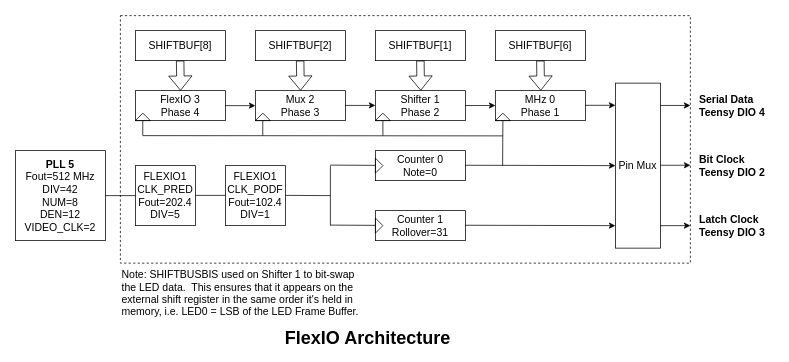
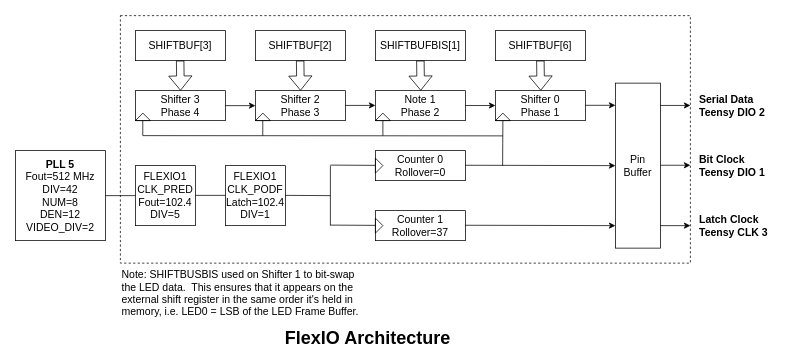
  <mxCell id="0" />
  <mxCell id="1" parent="0" />
  <mxCell id="2" value="" style="rounded=0;whiteSpace=wrap;html=1;fontSize=14;fillColor=none;dashed=1;" vertex="1" parent="1"><mxGeometry x="160" y="20" width="760" height="330" as="geometry" /></mxCell>
  <mxCell id="3" value="FlexIO Architecture" style="text;html=1;strokeColor=none;fillColor=none;align=center;verticalAlign=middle;whiteSpace=wrap;rounded=0;fontStyle=1;fontSize=24;" vertex="1" parent="1"><mxGeometry x="330" y="440" width="320" height="20" as="geometry" /></mxCell>
- <mxCell id="4" value="MHz 0&lt;br&gt;Phase 1" style="rounded=0;whiteSpace=wrap;html=1;fontSize=14;fillColor=none;" vertex="1" parent="1"><mxGeometry x="660" y="120" width="120" height="40" as="geometry" /></mxCell>
- <mxCell id="5" value="Shifter 1&lt;br&gt;Phase 2" style="rounded=0;whiteSpace=wrap;html=1;fontSize=14;fillColor=none;" vertex="1" parent="1"><mxGeometry x="500" y="120" width="120" height="40" as="geometry" /></mxCell>
- <mxCell id="6" value="Mux 2&lt;br&gt;Phase 3" style="rounded=0;whiteSpace=wrap;html=1;fontSize=14;fillColor=none;" vertex="1" parent="1"><mxGeometry x="340" y="120" width="120" height="40" as="geometry" /></mxCell>
- <mxCell id="7" value="FlexIO 3&lt;br&gt;Phase 4" style="rounded=0;whiteSpace=wrap;html=1;fontSize=14;fillColor=none;" vertex="1" parent="1"><mxGeometry x="180" y="120" width="120" height="40" as="geometry" /></mxCell>
+ <mxCell id="4" value="Shifter 0&lt;br&gt;Phase 1" style="rounded=0;whiteSpace=wrap;html=1;fontSize=14;fillColor=none;" vertex="1" parent="1"><mxGeometry x="660" y="120" width="120" height="40" as="geometry" /></mxCell>
+ <mxCell id="5" value="Note 1&lt;br&gt;Phase 2" style="rounded=0;whiteSpace=wrap;html=1;fontSize=14;fillColor=none;" vertex="1" parent="1"><mxGeometry x="500" y="120" width="120" height="40" as="geometry" /></mxCell>
+ <mxCell id="6" value="Shifter 2&lt;br&gt;Phase 3" style="rounded=0;whiteSpace=wrap;html=1;fontSize=14;fillColor=none;" vertex="1" parent="1"><mxGeometry x="340" y="120" width="120" height="40" as="geometry" /></mxCell>
+ <mxCell id="7" value="Shifter 3&lt;br&gt;Phase 4" style="rounded=0;whiteSpace=wrap;html=1;fontSize=14;fillColor=none;" vertex="1" parent="1"><mxGeometry x="180" y="120" width="120" height="40" as="geometry" /></mxCell>
  <mxCell id="8" value="SHIFTBUF[6]" style="rounded=0;whiteSpace=wrap;html=1;fontSize=14;fillColor=none;" vertex="1" parent="1"><mxGeometry x="660" y="40" width="120" height="40" as="geometry" /></mxCell>
- <mxCell id="9" value="SHIFTBUF[1]" style="rounded=0;whiteSpace=wrap;html=1;fontSize=14;fillColor=none;" vertex="1" parent="1"><mxGeometry x="500" y="40" width="120" height="40" as="geometry" /></mxCell>
+ <mxCell id="9" value="SHIFTBUFBIS[1]" style="rounded=0;whiteSpace=wrap;html=1;fontSize=14;fillColor=none;" vertex="1" parent="1"><mxGeometry x="500" y="40" width="120" height="40" as="geometry" /></mxCell>
  <mxCell id="10" value="SHIFTBUF[2]" style="rounded=0;whiteSpace=wrap;html=1;fontSize=14;fillColor=none;" vertex="1" parent="1"><mxGeometry x="340" y="40" width="120" height="40" as="geometry" /></mxCell>
- <mxCell id="11" value="SHIFTBUF[8]" style="rounded=0;whiteSpace=wrap;html=1;fontSize=14;fillColor=none;" vertex="1" parent="1"><mxGeometry x="180" y="40" width="120" height="40" as="geometry" /></mxCell>
+ <mxCell id="11" value="SHIFTBUF[3]" style="rounded=0;whiteSpace=wrap;html=1;fontSize=14;fillColor=none;" vertex="1" parent="1"><mxGeometry x="180" y="40" width="120" height="40" as="geometry" /></mxCell>
  <mxCell id="12" value="" style="shape=flexArrow;endArrow=classic;html=1;fontSize=14;" edge="1" parent="1"><mxGeometry width="50" height="50" relative="1" as="geometry"><mxPoint x="239.71" y="80" as="sourcePoint" /><mxPoint x="240.21" y="120" as="targetPoint" /></mxGeometry></mxCell>
  <mxCell id="13" value="" style="triangle;whiteSpace=wrap;html=1;fillColor=none;fontSize=14;direction=north;" vertex="1" parent="1"><mxGeometry x="180" y="150" width="20" height="10" as="geometry" /></mxCell>
  <mxCell id="14" value="" style="triangle;whiteSpace=wrap;html=1;fillColor=none;fontSize=14;direction=north;" vertex="1" parent="1"><mxGeometry x="340" y="150" width="20" height="10" as="geometry" /></mxCell>
  <mxCell id="15" value="" style="triangle;whiteSpace=wrap;html=1;fillColor=none;fontSize=14;direction=north;" vertex="1" parent="1"><mxGeometry x="660" y="150" width="20" height="10" as="geometry" /></mxCell>
  <mxCell id="16" value="" style="triangle;whiteSpace=wrap;html=1;fillColor=none;fontSize=14;direction=north;" vertex="1" parent="1"><mxGeometry x="500" y="150" width="20" height="10" as="geometry" /></mxCell>
  <mxCell id="17" value="" style="shape=flexArrow;endArrow=classic;html=1;fontSize=14;" edge="1" parent="1"><mxGeometry width="50" height="50" relative="1" as="geometry"><mxPoint x="399.71" y="80" as="sourcePoint" /><mxPoint x="400.21" y="120" as="targetPoint" /></mxGeometry></mxCell>
  <mxCell id="18" value="" style="shape=flexArrow;endArrow=classic;html=1;fontSize=14;" edge="1" parent="1"><mxGeometry width="50" height="50" relative="1" as="geometry"><mxPoint x="720" y="80" as="sourcePoint" /><mxPoint x="720.5" y="120" as="targetPoint" /></mxGeometry></mxCell>
  <mxCell id="19" value="" style="shape=flexArrow;endArrow=classic;html=1;fontSize=14;" edge="1" parent="1"><mxGeometry width="50" height="50" relative="1" as="geometry"><mxPoint x="560" y="80" as="sourcePoint" /><mxPoint x="560.5" y="120" as="targetPoint" /></mxGeometry></mxCell>
  <mxCell id="20" value="" style="endArrow=classic;html=1;fontSize=14;entryX=0;entryY=0.5;entryDx=0;entryDy=0;" edge="1" parent="1" target="6"><mxGeometry width="50" height="50" relative="1" as="geometry"><mxPoint x="300" y="140" as="sourcePoint" /><mxPoint x="350" y="90" as="targetPoint" /></mxGeometry></mxCell>
  <mxCell id="21" value="" style="endArrow=classic;html=1;fontSize=14;entryX=0;entryY=0.5;entryDx=0;entryDy=0;" edge="1" parent="1"><mxGeometry width="50" height="50" relative="1" as="geometry"><mxPoint x="460" y="139.71" as="sourcePoint" /><mxPoint x="500" y="139.71" as="targetPoint" /></mxGeometry></mxCell>
  <mxCell id="22" value="" style="endArrow=classic;html=1;fontSize=14;entryX=0;entryY=0.5;entryDx=0;entryDy=0;" edge="1" parent="1"><mxGeometry width="50" height="50" relative="1" as="geometry"><mxPoint x="780" y="139.57" as="sourcePoint" /><mxPoint x="820" y="139.57" as="targetPoint" /></mxGeometry></mxCell>
  <mxCell id="23" value="" style="endArrow=classic;html=1;fontSize=14;entryX=0;entryY=0.5;entryDx=0;entryDy=0;" edge="1" parent="1"><mxGeometry width="50" height="50" relative="1" as="geometry"><mxPoint x="620" y="139.86" as="sourcePoint" /><mxPoint x="660" y="139.86" as="targetPoint" /></mxGeometry></mxCell>
- <mxCell id="24" value="Counter 0&lt;br&gt;Note=0" style="rounded=0;whiteSpace=wrap;html=1;fontSize=14;fillColor=none;" vertex="1" parent="1"><mxGeometry x="500" y="200" width="120" height="40" as="geometry" /></mxCell>
+ <mxCell id="24" value="Counter 0&lt;br&gt;Rollover=0" style="rounded=0;whiteSpace=wrap;html=1;fontSize=14;fillColor=none;" vertex="1" parent="1"><mxGeometry x="500" y="200" width="120" height="40" as="geometry" /></mxCell>
  <mxCell id="25" value="" style="triangle;whiteSpace=wrap;html=1;fillColor=none;fontSize=14;direction=east;" vertex="1" parent="1"><mxGeometry x="500" y="210" width="10" height="20" as="geometry" /></mxCell>
- <mxCell id="26" value="Counter 1&lt;br&gt;Rollover=31" style="rounded=0;whiteSpace=wrap;html=1;fontSize=14;fillColor=none;" vertex="1" parent="1"><mxGeometry x="500" y="280" width="120" height="40" as="geometry" /></mxCell>
+ <mxCell id="26" value="Counter 1&lt;br&gt;Rollover=37" style="rounded=0;whiteSpace=wrap;html=1;fontSize=14;fillColor=none;" vertex="1" parent="1"><mxGeometry x="500" y="280" width="120" height="40" as="geometry" /></mxCell>
  <mxCell id="27" value="" style="triangle;whiteSpace=wrap;html=1;fillColor=none;fontSize=14;direction=east;" vertex="1" parent="1"><mxGeometry x="500" y="290" width="10" height="20" as="geometry" /></mxCell>
- <mxCell id="28" value="&lt;b&gt;PLL 5&lt;/b&gt;&lt;br&gt;Fout=512 MHz&lt;br&gt;DIV=42&lt;br&gt;NUM=8&lt;br&gt;DEN=12&lt;br&gt;VIDEO_CLK=2" style="rounded=0;whiteSpace=wrap;html=1;fontSize=14;fillColor=none;" vertex="1" parent="1"><mxGeometry x="20" y="200" width="120" height="120" as="geometry" /></mxCell>
+ <mxCell id="28" value="&lt;b&gt;PLL 5&lt;/b&gt;&lt;br&gt;Fout=512 MHz&lt;br&gt;DIV=42&lt;br&gt;NUM=8&lt;br&gt;DEN=12&lt;br&gt;VIDEO_DIV=2" style="rounded=0;whiteSpace=wrap;html=1;fontSize=14;fillColor=none;" vertex="1" parent="1"><mxGeometry x="20" y="200" width="120" height="120" as="geometry" /></mxCell>
  <mxCell id="29" value="" style="endArrow=classic;html=1;fontSize=14;" edge="1" parent="1"><mxGeometry width="50" height="50" relative="1" as="geometry"><mxPoint x="620" y="219.5" as="sourcePoint" /><mxPoint x="820" y="220" as="targetPoint" /></mxGeometry></mxCell>
  <mxCell id="30" value="" style="endArrow=classic;html=1;fontSize=14;" edge="1" parent="1"><mxGeometry width="50" height="50" relative="1" as="geometry"><mxPoint x="620" y="299.5" as="sourcePoint" /><mxPoint x="820" y="300" as="targetPoint" /></mxGeometry></mxCell>
- <mxCell id="31" value="FLEXIO1&lt;br&gt;CLK_PRED&lt;br&gt;Fout=202.4&lt;br&gt;DIV=5" style="rounded=0;whiteSpace=wrap;html=1;fontSize=14;fillColor=none;" vertex="1" parent="1"><mxGeometry x="180" y="220" width="80" height="80" as="geometry" /></mxCell>
- <mxCell id="32" value="Pin Mux" style="rounded=0;whiteSpace=wrap;html=1;fontSize=14;fillColor=none;" vertex="1" parent="1"><mxGeometry x="820" y="110" width="60" height="220" as="geometry" /></mxCell>
- <mxCell id="33" value="FLEXIO1&lt;br&gt;CLK_PODF&lt;br&gt;Fout=102.4&lt;br&gt;DIV=1" style="rounded=0;whiteSpace=wrap;html=1;fontSize=14;fillColor=none;" vertex="1" parent="1"><mxGeometry x="300" y="220" width="80" height="80" as="geometry" /></mxCell>
+ <mxCell id="31" value="FLEXIO1&lt;br&gt;CLK_PRED&lt;br&gt;Fout=102.4&lt;br&gt;DIV=5" style="rounded=0;whiteSpace=wrap;html=1;fontSize=14;fillColor=none;" vertex="1" parent="1"><mxGeometry x="180" y="220" width="80" height="80" as="geometry" /></mxCell>
+ <mxCell id="32" value="Pin Buffer" style="rounded=0;whiteSpace=wrap;html=1;fontSize=14;fillColor=none;" vertex="1" parent="1"><mxGeometry x="820" y="110" width="60" height="220" as="geometry" /></mxCell>
+ <mxCell id="33" value="FLEXIO1&lt;br&gt;CLK_PODF&lt;br&gt;Latch=102.4&lt;br&gt;DIV=1" style="rounded=0;whiteSpace=wrap;html=1;fontSize=14;fillColor=none;" vertex="1" parent="1"><mxGeometry x="300" y="220" width="80" height="80" as="geometry" /></mxCell>
  <mxCell id="34" value="" style="endArrow=classic;html=1;fontSize=14;entryX=0;entryY=0.5;entryDx=0;entryDy=0;" edge="1" parent="1"><mxGeometry width="50" height="50" relative="1" as="geometry"><mxPoint x="880" y="139.76" as="sourcePoint" /><mxPoint x="920" y="139.76" as="targetPoint" /></mxGeometry></mxCell>
  <mxCell id="35" value="" style="endArrow=classic;html=1;fontSize=14;entryX=0;entryY=0.5;entryDx=0;entryDy=0;" edge="1" parent="1"><mxGeometry width="50" height="50" relative="1" as="geometry"><mxPoint x="880" y="219.52" as="sourcePoint" /><mxPoint x="920" y="219.52" as="targetPoint" /></mxGeometry></mxCell>
  <mxCell id="36" value="" style="endArrow=classic;html=1;fontSize=14;entryX=0;entryY=0.5;entryDx=0;entryDy=0;" edge="1" parent="1"><mxGeometry width="50" height="50" relative="1" as="geometry"><mxPoint x="880" y="300" as="sourcePoint" /><mxPoint x="920" y="300" as="targetPoint" /></mxGeometry></mxCell>
- <mxCell id="37" value="Serial Data&lt;br&gt;Teensy DIO 4" style="text;html=1;strokeColor=none;fillColor=none;align=left;verticalAlign=middle;whiteSpace=wrap;rounded=0;fontStyle=1;fontSize=14;" vertex="1" parent="1"><mxGeometry x="930" y="130" width="100" height="20" as="geometry" /></mxCell>
- <mxCell id="38" value="Bit Clock&lt;br&gt;Teensy DIO 2" style="text;html=1;strokeColor=none;fillColor=none;align=left;verticalAlign=middle;whiteSpace=wrap;rounded=0;fontStyle=1;fontSize=14;" vertex="1" parent="1"><mxGeometry x="930" y="210" width="100" height="20" as="geometry" /></mxCell>
- <mxCell id="39" value="Latch Clock&lt;br&gt;Teensy DIO 3" style="text;html=1;strokeColor=none;fillColor=none;align=left;verticalAlign=middle;whiteSpace=wrap;rounded=0;fontStyle=1;fontSize=14;" vertex="1" parent="1"><mxGeometry x="930" y="290" width="100" height="20" as="geometry" /></mxCell>
+ <mxCell id="37" value="Serial Data&lt;br&gt;Teensy DIO 2" style="text;html=1;strokeColor=none;fillColor=none;align=left;verticalAlign=middle;whiteSpace=wrap;rounded=0;fontStyle=1;fontSize=14;" vertex="1" parent="1"><mxGeometry x="930" y="130" width="100" height="20" as="geometry" /></mxCell>
+ <mxCell id="38" value="Bit Clock&lt;br&gt;Teensy DIO 1" style="text;html=1;strokeColor=none;fillColor=none;align=left;verticalAlign=middle;whiteSpace=wrap;rounded=0;fontStyle=1;fontSize=14;" vertex="1" parent="1"><mxGeometry x="930" y="210" width="100" height="20" as="geometry" /></mxCell>
+ <mxCell id="39" value="Latch Clock&lt;br&gt;Teensy CLK 3" style="text;html=1;strokeColor=none;fillColor=none;align=left;verticalAlign=middle;whiteSpace=wrap;rounded=0;fontStyle=1;fontSize=14;" vertex="1" parent="1"><mxGeometry x="930" y="290" width="100" height="20" as="geometry" /></mxCell>
  <mxCell id="40" value="" style="endArrow=none;html=1;fontSize=24;entryX=0;entryY=0.5;entryDx=0;entryDy=0;" edge="1" parent="1" target="31"><mxGeometry width="50" height="50" relative="1" as="geometry"><mxPoint x="140" y="260" as="sourcePoint" /><mxPoint x="190" y="210" as="targetPoint" /></mxGeometry></mxCell>
  <mxCell id="41" value="" style="endArrow=none;html=1;fontSize=24;entryX=0;entryY=0.5;entryDx=0;entryDy=0;" edge="1" parent="1"><mxGeometry width="50" height="50" relative="1" as="geometry"><mxPoint x="260" y="259.66" as="sourcePoint" /><mxPoint x="300" y="259.66" as="targetPoint" /></mxGeometry></mxCell>
  <mxCell id="42" value="" style="endArrow=none;html=1;fontSize=24;" edge="1" parent="1"><mxGeometry width="50" height="50" relative="1" as="geometry"><mxPoint x="380" y="259.66" as="sourcePoint" /><mxPoint x="440" y="260" as="targetPoint" /></mxGeometry></mxCell>
  <mxCell id="43" value="" style="endArrow=none;html=1;fontSize=24;" edge="1" parent="1"><mxGeometry width="50" height="50" relative="1" as="geometry"><mxPoint x="440" y="300" as="sourcePoint" /><mxPoint x="440" y="220" as="targetPoint" /></mxGeometry></mxCell>
  <mxCell id="44" value="" style="endArrow=none;html=1;fontSize=24;" edge="1" parent="1"><mxGeometry width="50" height="50" relative="1" as="geometry"><mxPoint x="440" y="219.31" as="sourcePoint" /><mxPoint x="500" y="219.65" as="targetPoint" /></mxGeometry></mxCell>
  <mxCell id="45" value="" style="endArrow=none;html=1;fontSize=24;" edge="1" parent="1"><mxGeometry width="50" height="50" relative="1" as="geometry"><mxPoint x="440" y="299.31" as="sourcePoint" /><mxPoint x="500" y="299.65" as="targetPoint" /></mxGeometry></mxCell>
  <mxCell id="46" value="" style="endArrow=none;html=1;fontSize=24;entryX=0;entryY=0.5;entryDx=0;entryDy=0;" edge="1" parent="1" target="15"><mxGeometry width="50" height="50" relative="1" as="geometry"><mxPoint x="669.66" y="220" as="sourcePoint" /><mxPoint x="669.66" y="180.34" as="targetPoint" /></mxGeometry></mxCell>
  <mxCell id="47" value="" style="endArrow=none;html=1;fontSize=24;" edge="1" parent="1"><mxGeometry width="50" height="50" relative="1" as="geometry"><mxPoint x="190" y="180" as="sourcePoint" /><mxPoint x="670" y="180.34" as="targetPoint" /></mxGeometry></mxCell>
  <mxCell id="48" value="" style="endArrow=none;html=1;fontSize=24;" edge="1" parent="1"><mxGeometry width="50" height="50" relative="1" as="geometry"><mxPoint x="189.86" y="180" as="sourcePoint" /><mxPoint x="189.86" y="160" as="targetPoint" /></mxGeometry></mxCell>
  <mxCell id="49" value="" style="endArrow=none;html=1;fontSize=24;" edge="1" parent="1"><mxGeometry width="50" height="50" relative="1" as="geometry"><mxPoint x="349.86" y="180" as="sourcePoint" /><mxPoint x="349.86" y="160" as="targetPoint" /></mxGeometry></mxCell>
  <mxCell id="50" value="" style="endArrow=none;html=1;fontSize=24;" edge="1" parent="1"><mxGeometry width="50" height="50" relative="1" as="geometry"><mxPoint x="510" y="180" as="sourcePoint" /><mxPoint x="510" y="160" as="targetPoint" /></mxGeometry></mxCell>
  <mxCell id="51" value="&lt;span style=&quot;font-weight: normal&quot;&gt;Note: SHIFTBUSBIS used on Shifter 1 to bit-swap the LED data.&amp;nbsp; This ensures that it appears on the external shift register in the same order it's held in memory, i.e. LED0 = LSB of the LED Frame Buffer.&lt;/span&gt;" style="text;html=1;strokeColor=none;fillColor=none;align=left;verticalAlign=middle;whiteSpace=wrap;rounded=0;fontStyle=1;fontSize=14;" vertex="1" parent="1"><mxGeometry x="160" y="360" width="320" height="60" as="geometry" /></mxCell>
